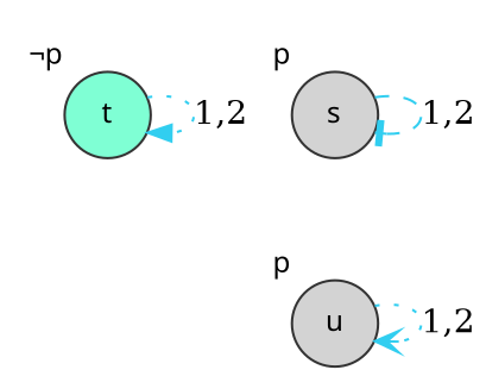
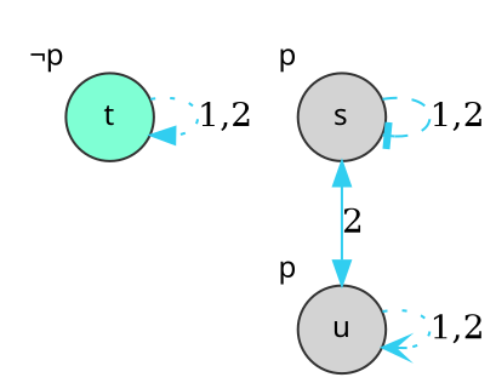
  strict digraph {
    concentrate=true
    forcelabels=true
    node [color="#333333" fillcolor=lightgrey fontname=Optima fontsize=12 shape=circle style=filled xlabel=p]
    edge [color="#31CEF0" style=dotted]
    n1 [fillcolor=aquamarine label=t xlabel="¬p"]
    n2 [label=s]
    n3 [label=u]
    n1 -> n1 [arrowhead=normal label="1,2"]
    n2 -> n2 [arrowhead=tee label="1,2" style=dashed]
+   n2 -> n3 [dir=both label=2 style=solid]
    n3 -> n3 [arrowhead=vee label="1,2"]
  }
